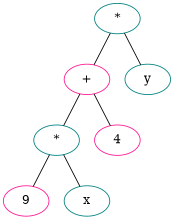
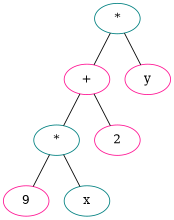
  graph {
    node [color=deeppink]
    n1 [color=teal label="*"]
    n2 [label="+"]
-   n3 [color=teal label=y]
+   n3 [label=y]
    n4 [color=teal label="*"]
-   n5 [label=4]
+   n5 [label=2]
    n6 [label=9]
    n7 [color=teal label=x]
    n1 -- n2
    n1 -- n3
    n2 -- n4
    n2 -- n5
    n4 -- n6
    n4 -- n7
  }
